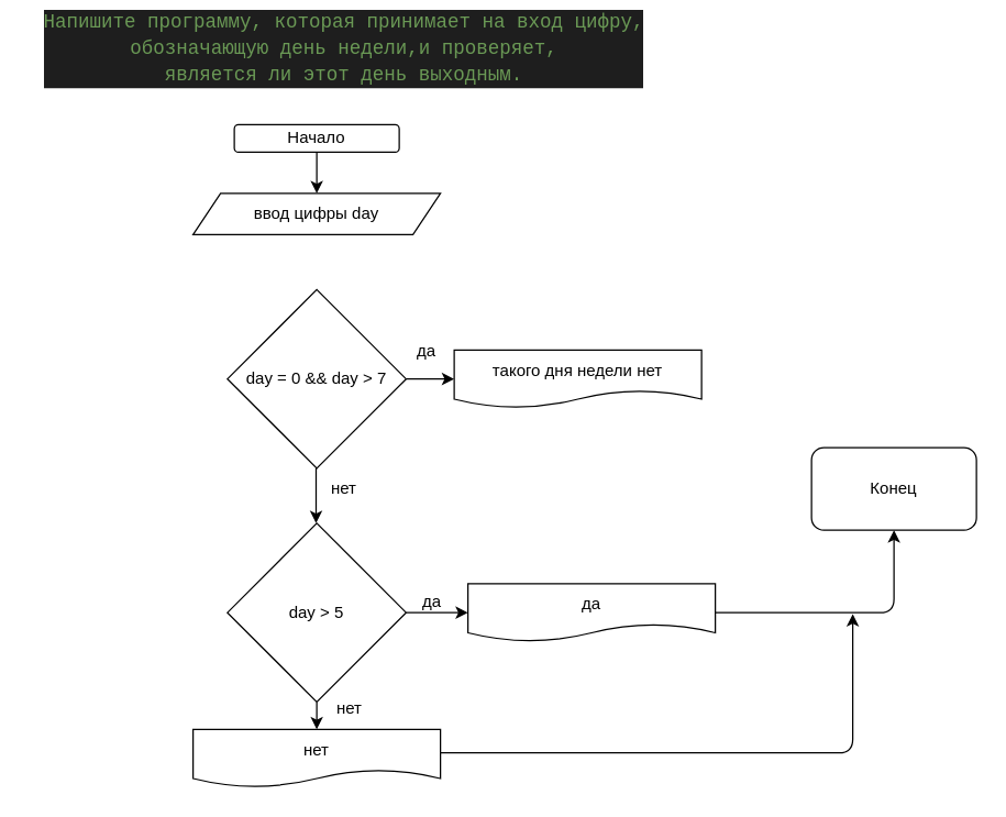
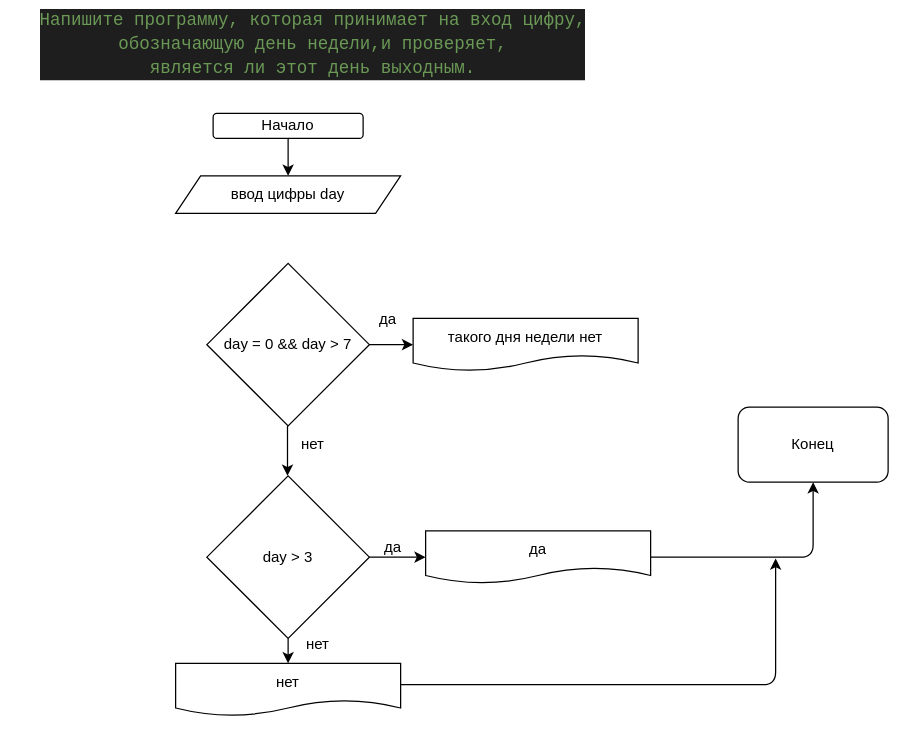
  <mxCell id="0" />
  <mxCell id="1" parent="0" />
  <mxCell id="2" style="edgeStyle=none;html=1;exitX=0.5;exitY=1;exitDx=0;exitDy=0;entryX=0.5;entryY=0;entryDx=0;entryDy=0;" parent="1" source="3" target="4" edge="1"><mxGeometry relative="1" as="geometry" /></mxCell>
  <mxCell id="3" value="Начало" style="rounded=1;whiteSpace=wrap;html=1;" parent="1" vertex="1"><mxGeometry x="170" y="90" width="120" height="20" as="geometry" /></mxCell>
  <mxCell id="4" value="ввод цифры day" style="shape=parallelogram;perimeter=parallelogramPerimeter;whiteSpace=wrap;html=1;fixedSize=1;" parent="1" vertex="1"><mxGeometry x="140" y="140" width="180" height="30" as="geometry" /></mxCell>
  <mxCell id="5" value="&lt;div style=&quot;color: rgb(212 , 212 , 212) ; background-color: rgb(30 , 30 , 30) ; font-family: &amp;#34;consolas&amp;#34; , &amp;#34;courier new&amp;#34; , monospace ; font-size: 14px ; line-height: 19px&quot;&gt;&lt;div&gt;&lt;span style=&quot;color: #6a9955&quot;&gt;Напишите программу, которая принимает на вход цифру,&lt;/span&gt;&lt;/div&gt;&lt;div&gt;&lt;span style=&quot;color: #6a9955&quot;&gt;обозначающую день недели,и проверяет,&lt;/span&gt;&lt;/div&gt;&lt;div&gt;&lt;span style=&quot;color: #6a9955&quot;&gt;является ли этот день выходным.&lt;/span&gt;&lt;/div&gt;&lt;/div&gt;" style="text;html=1;strokeColor=none;fillColor=none;align=center;verticalAlign=middle;whiteSpace=wrap;rounded=0;" vertex="1" parent="1"><mxGeometry x="20" y="20" width="460" height="30" as="geometry" /></mxCell>
  <mxCell id="6" style="edgeStyle=none;html=1;exitX=0.5;exitY=1;exitDx=0;exitDy=0;" edge="1" parent="1"><mxGeometry relative="1" as="geometry"><mxPoint x="229.5" y="340" as="sourcePoint" /><mxPoint x="229.5" y="380" as="targetPoint" /></mxGeometry></mxCell>
  <mxCell id="7" style="edgeStyle=none;html=1;exitX=1;exitY=0.5;exitDx=0;exitDy=0;entryX=0;entryY=0.5;entryDx=0;entryDy=0;" edge="1" parent="1" source="8" target="9"><mxGeometry relative="1" as="geometry" /></mxCell>
  <mxCell id="8" value="day = 0 &amp;amp;&amp;amp; day &amp;gt; 7" style="rhombus;whiteSpace=wrap;html=1;" vertex="1" parent="1"><mxGeometry x="165" y="210" width="130" height="130" as="geometry" /></mxCell>
  <mxCell id="9" value="такого дня недели нет" style="shape=document;whiteSpace=wrap;html=1;boundedLbl=1;" vertex="1" parent="1"><mxGeometry x="330" y="254" width="180" height="42" as="geometry" /></mxCell>
  <mxCell id="10" style="edgeStyle=none;html=1;exitX=1;exitY=0.5;exitDx=0;exitDy=0;" edge="1" parent="1"><mxGeometry relative="1" as="geometry"><mxPoint x="620" y="446" as="targetPoint" /><mxPoint x="320" y="547" as="sourcePoint" /><Array as="points"><mxPoint x="620" y="547" /></Array></mxGeometry></mxCell>
  <mxCell id="11" value="нет" style="shape=document;whiteSpace=wrap;html=1;boundedLbl=1;" vertex="1" parent="1"><mxGeometry x="140" y="530" width="180" height="42" as="geometry" /></mxCell>
  <mxCell id="12" style="edgeStyle=none;html=1;exitX=1;exitY=0.5;exitDx=0;exitDy=0;" edge="1" parent="1" source="14" target="16"><mxGeometry relative="1" as="geometry" /></mxCell>
  <mxCell id="13" style="edgeStyle=none;html=1;exitX=0.5;exitY=1;exitDx=0;exitDy=0;entryX=0.5;entryY=0;entryDx=0;entryDy=0;" edge="1" parent="1" source="14" target="11"><mxGeometry relative="1" as="geometry" /></mxCell>
- <mxCell id="14" value="day &amp;gt; 5" style="rhombus;whiteSpace=wrap;html=1;" vertex="1" parent="1"><mxGeometry x="165" y="380" width="130" height="130" as="geometry" /></mxCell>
+ <mxCell id="14" value="day &amp;gt; 3" style="rhombus;whiteSpace=wrap;html=1;" vertex="1" parent="1"><mxGeometry x="165" y="380" width="130" height="130" as="geometry" /></mxCell>
  <mxCell id="15" style="edgeStyle=none;html=1;exitX=1;exitY=0.5;exitDx=0;exitDy=0;" edge="1" parent="1" source="16" target="21"><mxGeometry relative="1" as="geometry"><Array as="points"><mxPoint x="650" y="445" /></Array></mxGeometry></mxCell>
  <mxCell id="16" value="да" style="shape=document;whiteSpace=wrap;html=1;boundedLbl=1;" vertex="1" parent="1"><mxGeometry x="340" y="424" width="180" height="42" as="geometry" /></mxCell>
  <mxCell id="17" value="да" style="text;html=1;strokeColor=none;fillColor=none;align=center;verticalAlign=middle;whiteSpace=wrap;rounded=0;" vertex="1" parent="1"><mxGeometry x="284" y="422" width="60" height="30" as="geometry" /></mxCell>
  <mxCell id="18" value="нет" style="text;html=1;strokeColor=none;fillColor=none;align=center;verticalAlign=middle;whiteSpace=wrap;rounded=0;" vertex="1" parent="1"><mxGeometry x="220" y="340" width="60" height="30" as="geometry" /></mxCell>
  <mxCell id="19" value="да" style="text;html=1;strokeColor=none;fillColor=none;align=center;verticalAlign=middle;whiteSpace=wrap;rounded=0;" vertex="1" parent="1"><mxGeometry x="280" y="240" width="60" height="30" as="geometry" /></mxCell>
  <mxCell id="20" value="нет" style="text;html=1;strokeColor=none;fillColor=none;align=center;verticalAlign=middle;whiteSpace=wrap;rounded=0;" vertex="1" parent="1"><mxGeometry x="224" y="500" width="60" height="30" as="geometry" /></mxCell>
  <mxCell id="21" value="Конец" style="rounded=1;whiteSpace=wrap;html=1;" vertex="1" parent="1"><mxGeometry x="590" y="325" width="120" height="60" as="geometry" /></mxCell>
